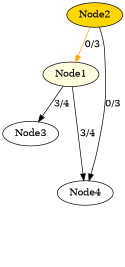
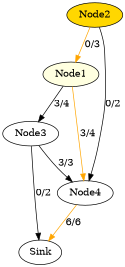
  digraph {
    rankdir=TB
    node [fillcolor=white style=filled]
    Node1 [fillcolor=lightyellow]
    Node3
    Node4
    Node2 [fillcolor=gold]
+   Sink
    Node1 -> Node3 [label="3/4"]
-   Node1 -> Node4 [color=black label="3/4"]
+   Node1 -> Node4 [color=orange label="3/4"]
+   Node3 -> Node4 [label="3/3"]
+   Node3 -> Sink [label="0/2"]
+   Node4 -> Sink [color=orange label="6/6"]
    Node2 -> Node1 [color=orange label="0/3"]
-   Node2 -> Node4 [label="0/3"]
+   Node2 -> Node4 [label="0/2"]
  }
